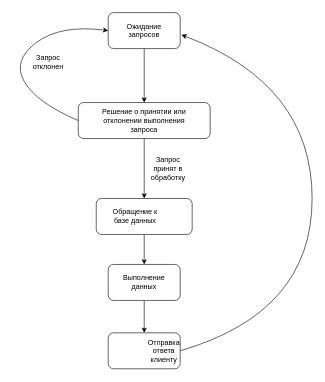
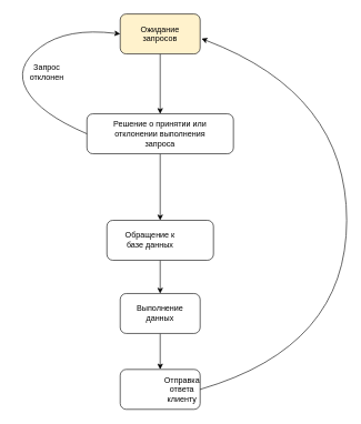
  <mxCell id="0" />
  <mxCell id="1" parent="0" />
  <mxCell id="2" style="edgeStyle=orthogonalEdgeStyle;rounded=0;orthogonalLoop=1;jettySize=auto;html=1;entryX=0.5;entryY=0;entryDx=0;entryDy=0;" edge="1" parent="1" source="3" target="5"><mxGeometry relative="1" as="geometry" /></mxCell>
- <mxCell id="3" value="Ожидание&lt;br&gt;запросов&lt;br&gt;" style="rounded=1;whiteSpace=wrap;html=1;" vertex="1" parent="1"><mxGeometry x="180" y="20" width="120" height="60" as="geometry" /></mxCell>
+ <mxCell id="3" value="Ожидание&lt;br&gt;запросов&lt;br&gt;" style="rounded=1;whiteSpace=wrap;html=1;fillColor=#fff2cc;" vertex="1" parent="1"><mxGeometry x="180" y="20" width="120" height="60" as="geometry" /></mxCell>
  <mxCell id="4" style="edgeStyle=orthogonalEdgeStyle;rounded=0;orthogonalLoop=1;jettySize=auto;html=1;" edge="1" parent="1" source="5" target="10"><mxGeometry relative="1" as="geometry" /></mxCell>
  <mxCell id="5" value="" style="rounded=1;whiteSpace=wrap;html=1;" vertex="1" parent="1"><mxGeometry x="130" y="170" width="220" height="60" as="geometry" /></mxCell>
  <mxCell id="6" value="Решение о принятии или отклонении выполнения запроса" style="text;html=1;strokeColor=none;fillColor=none;align=center;verticalAlign=middle;whiteSpace=wrap;rounded=0;" vertex="1" parent="1"><mxGeometry x="150" y="190" width="180" height="20" as="geometry" /></mxCell>
  <mxCell id="7" value="" style="curved=1;endArrow=classic;html=1;exitX=0;exitY=0.5;exitDx=0;exitDy=0;entryX=0;entryY=0.5;entryDx=0;entryDy=0;" edge="1" parent="1" source="5" target="3"><mxGeometry width="50" height="50" relative="1" as="geometry"><mxPoint x="130" y="300" as="sourcePoint" /><mxPoint x="180" y="250" as="targetPoint" /><Array as="points"><mxPoint x="60" y="170" /><mxPoint x="20" y="100" /><mxPoint x="100" y="40" /></Array></mxGeometry></mxCell>
- <mxCell id="8" value="Запрос отклонен" style="text;html=1;strokeColor=none;fillColor=none;align=center;verticalAlign=middle;whiteSpace=wrap;rounded=0;" vertex="1" parent="1"><mxGeometry x="60" y="93" width="40" height="20" as="geometry" /></mxCell>
+ <mxCell id="8" value="Запрос отклонен" style="text;html=1;strokeColor=none;fillColor=none;align=center;verticalAlign=middle;whiteSpace=wrap;rounded=0;" vertex="1" parent="1"><mxGeometry x="50" y="98" width="40" height="20" as="geometry" /></mxCell>
  <mxCell id="9" style="edgeStyle=orthogonalEdgeStyle;rounded=0;orthogonalLoop=1;jettySize=auto;html=1;entryX=0.5;entryY=0;entryDx=0;entryDy=0;" edge="1" parent="1" source="10" target="14"><mxGeometry relative="1" as="geometry" /></mxCell>
  <mxCell id="10" value="" style="rounded=1;whiteSpace=wrap;html=1;" vertex="1" parent="1"><mxGeometry x="160" y="330" width="160" height="60" as="geometry" /></mxCell>
  <mxCell id="11" value="Обращение к базе данных" style="text;html=1;strokeColor=none;fillColor=none;align=center;verticalAlign=middle;whiteSpace=wrap;rounded=0;" vertex="1" parent="1"><mxGeometry x="180" y="350" width="90" height="20" as="geometry" /></mxCell>
- <mxCell id="12" value="Запрос принят в обработку" style="text;html=1;strokeColor=none;fillColor=none;align=center;verticalAlign=middle;whiteSpace=wrap;rounded=0;" vertex="1" parent="1"><mxGeometry x="250" y="270" width="60" height="20" as="geometry" /></mxCell>
  <mxCell id="13" style="edgeStyle=orthogonalEdgeStyle;rounded=0;orthogonalLoop=1;jettySize=auto;html=1;entryX=0.5;entryY=0;entryDx=0;entryDy=0;" edge="1" parent="1" source="14" target="16"><mxGeometry relative="1" as="geometry" /></mxCell>
  <mxCell id="14" value="" style="rounded=1;whiteSpace=wrap;html=1;" vertex="1" parent="1"><mxGeometry x="180" y="440" width="120" height="60" as="geometry" /></mxCell>
  <mxCell id="15" value="Выполнение данных" style="text;html=1;strokeColor=none;fillColor=none;align=center;verticalAlign=middle;whiteSpace=wrap;rounded=0;" vertex="1" parent="1"><mxGeometry x="220" y="460" width="40" height="20" as="geometry" /></mxCell>
  <mxCell id="16" value="" style="rounded=1;whiteSpace=wrap;html=1;" vertex="1" parent="1"><mxGeometry x="180" y="554" width="120" height="60" as="geometry" /></mxCell>
  <mxCell id="17" value="Отправка ответа клиенту" style="text;html=1;strokeColor=none;fillColor=none;align=center;verticalAlign=middle;whiteSpace=wrap;rounded=0;" vertex="1" parent="1"><mxGeometry x="253" y="574" width="40" height="20" as="geometry" /></mxCell>
  <mxCell id="18" value="" style="curved=1;endArrow=classic;html=1;exitX=1;exitY=0.5;exitDx=0;exitDy=0;entryX=1.017;entryY=0.617;entryDx=0;entryDy=0;entryPerimeter=0;" edge="1" parent="1" source="16" target="3"><mxGeometry width="50" height="50" relative="1" as="geometry"><mxPoint x="460" y="570" as="sourcePoint" /><mxPoint x="510" y="520" as="targetPoint" /><Array as="points"><mxPoint x="520" y="520" /><mxPoint x="520" y="140" /></Array></mxGeometry></mxCell>
